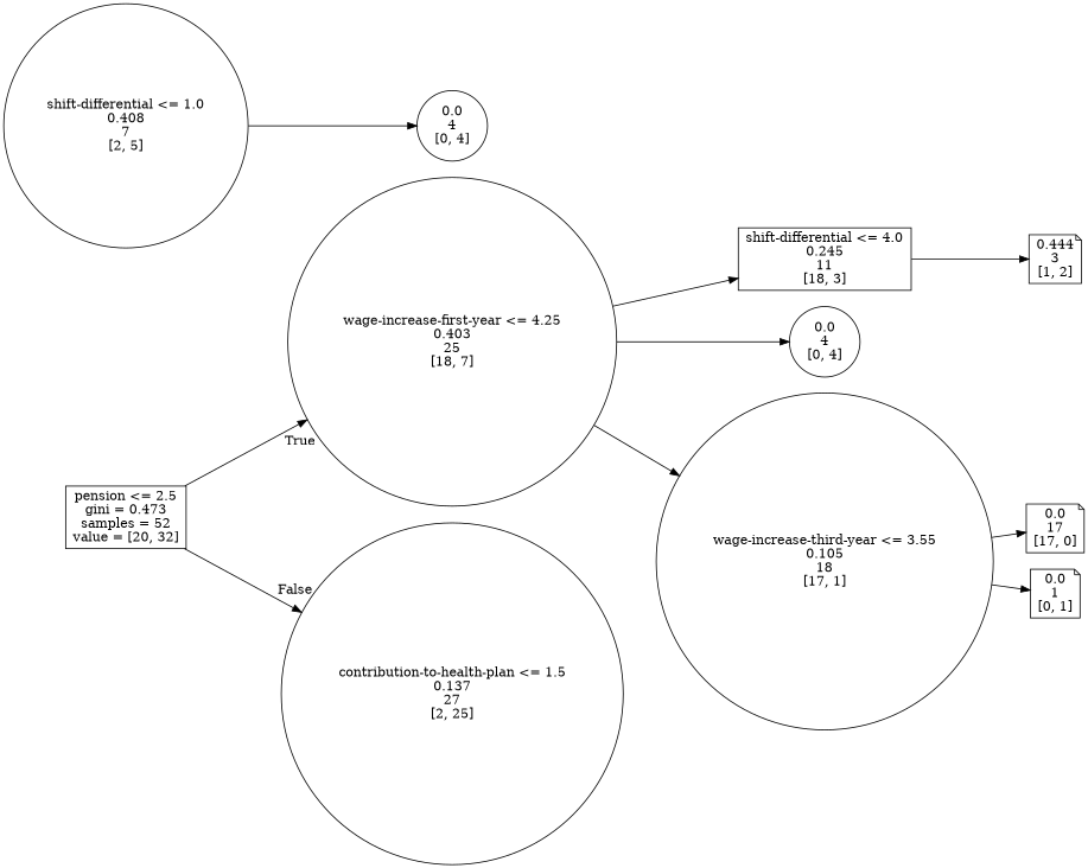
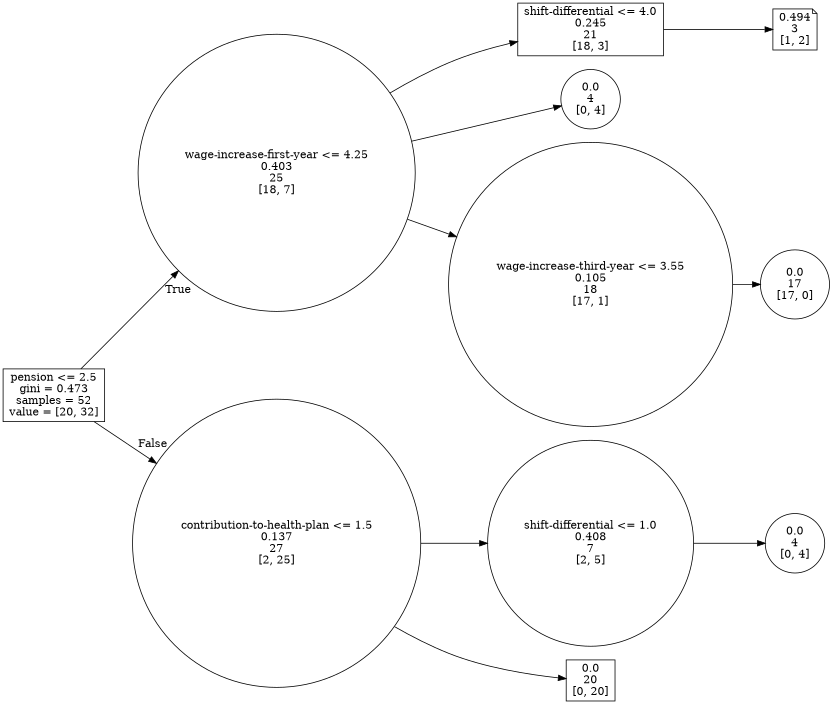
  digraph {
    rankdir=LR
    node [shape=circle]
    n1 [label="pension <= 2.5\ngini = 0.473\nsamples = 52\nvalue = [20, 32]" shape=box]
    n2 [label="wage-increase-first-year <= 4.25\n0.403\n25\n[18, 7]"]
    n3 [label="contribution-to-health-plan <= 1.5\n0.137\n27\n[2, 25]"]
-   n4 [label="shift-differential <= 4.0\n0.245\n11\n[18, 3]" shape=box]
+   n4 [label="shift-differential <= 4.0\n0.245\n21\n[18, 3]" shape=box]
    n5 [label="0.0\n4\n[0, 4]"]
    n6 [label="wage-increase-third-year <= 3.55\n0.105\n18\n[17, 1]"]
    n7 [label="shift-differential <= 1.0\n0.408\n7\n[2, 5]"]
-   n9 [label="0.444\n3\n[1, 2]" shape=note]
-   n10 [label="0.0\n17\n[17, 0]" shape=note]
-   n11 [label="0.0\n1\n[0, 1]" shape=note]
+   n8 [label="0.0\n20\n[0, 20]" shape=box]
+   n9 [label="0.494\n3\n[1, 2]" shape=note]
+   n10 [label="0.0\n17\n[17, 0]"]
    n12 [label="0.0\n4\n[0, 4]"]
    n1 -> n2 [headlabel=True labelangle=45 labeldistance=2.5]
    n1 -> n3 [headlabel=False labelangle=-45 labeldistance=2.5]
    n2 -> n4
    n2 -> n5
    n2 -> n6
+   n3 -> n7
+   n3 -> n8
    n4 -> n9
    n6 -> n10
-   n6 -> n11
    n7 -> n12
  }
